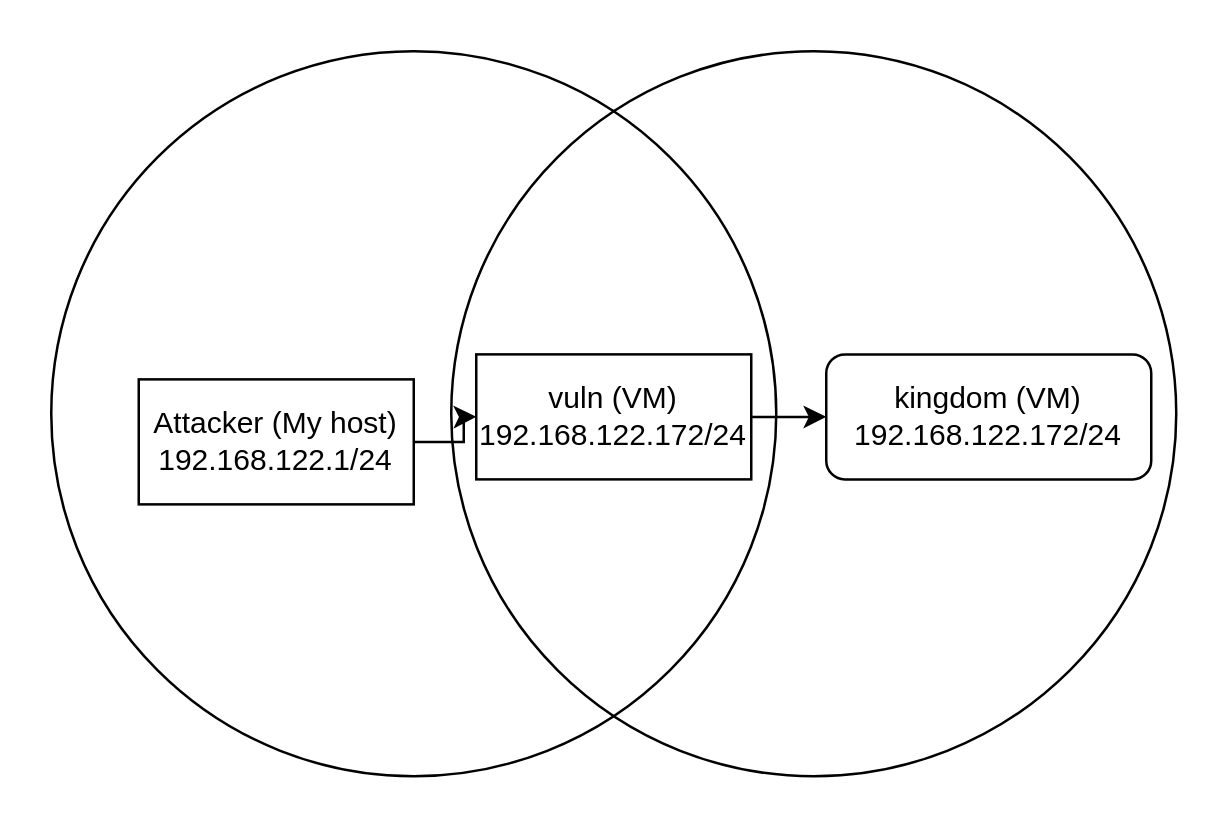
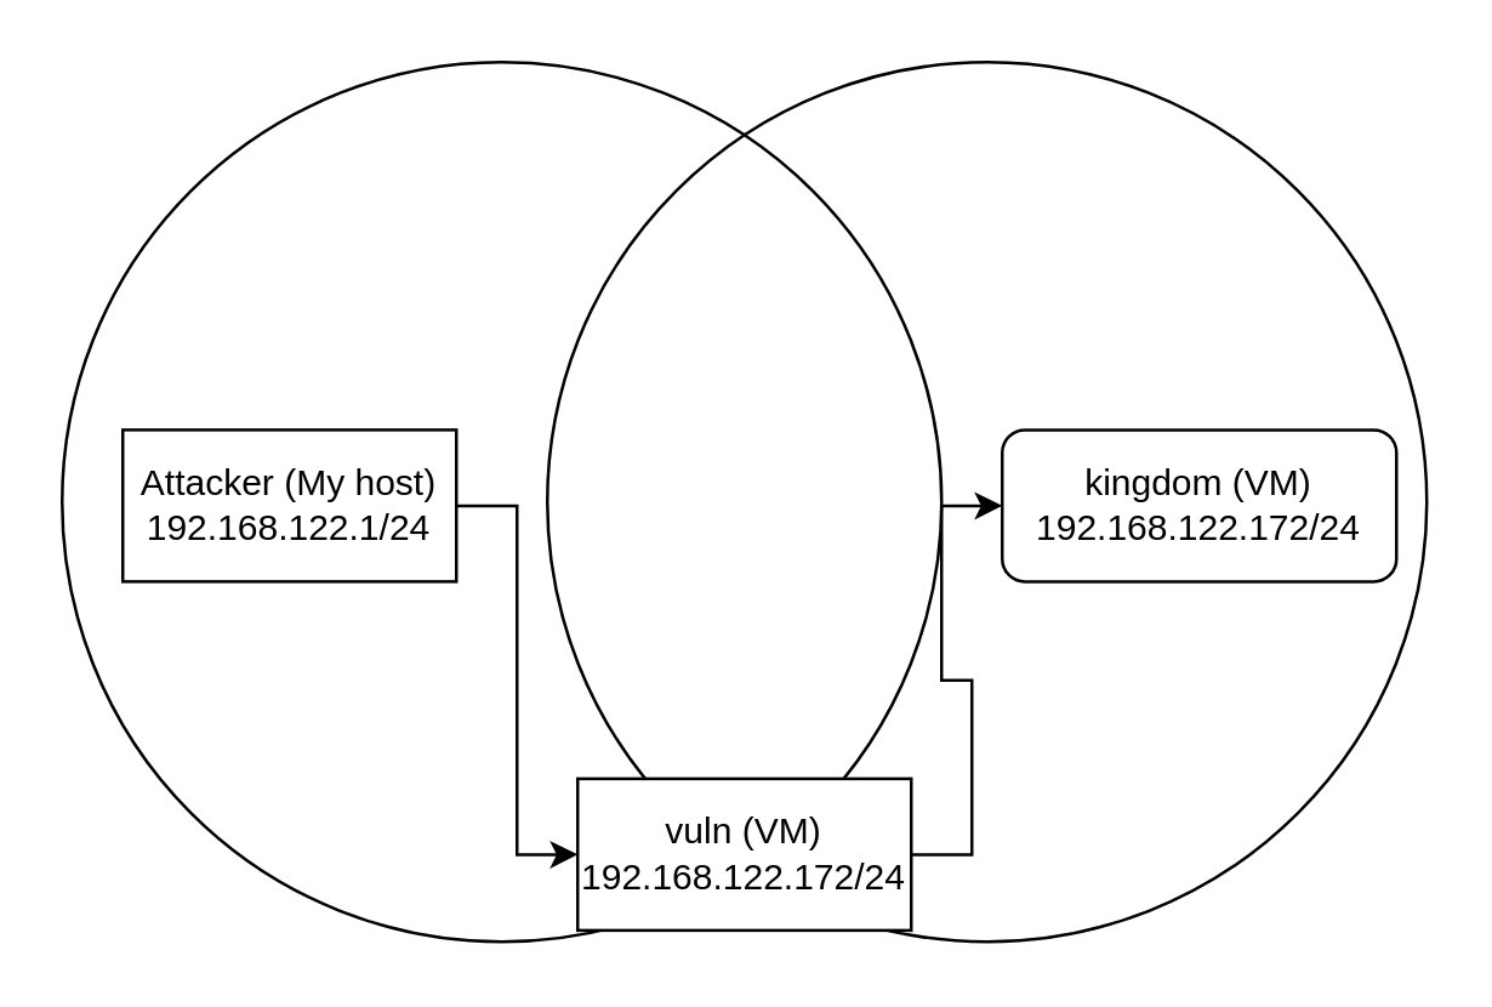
  <mxCell id="0" />
  <mxCell id="1" parent="0" />
  <mxCell id="2" value="" style="ellipse;whiteSpace=wrap;html=1;fillColor=none;" vertex="1" parent="1"><mxGeometry x="20" y="20" width="290" height="290" as="geometry" /></mxCell>
  <mxCell id="3" value="" style="ellipse;whiteSpace=wrap;html=1;fillColor=none;" vertex="1" parent="1"><mxGeometry x="180" y="20" width="290" height="290" as="geometry" /></mxCell>
  <mxCell id="4" style="edgeStyle=orthogonalEdgeStyle;rounded=0;orthogonalLoop=1;jettySize=auto;html=1;entryX=0;entryY=0.5;entryDx=0;entryDy=0;" edge="1" parent="1" source="5" target="6"><mxGeometry relative="1" as="geometry" /></mxCell>
- <mxCell id="5" value="vuln (VM)&lt;br&gt;192.168.122.172/24" style="rounded=0;whiteSpace=wrap;html=1;" vertex="1" parent="1"><mxGeometry x="190" y="141.25" width="110" height="50" as="geometry" /></mxCell>
+ <mxCell id="5" value="vuln (VM)&lt;br&gt;192.168.122.172/24" style="rounded=0;whiteSpace=wrap;html=1;" vertex="1" parent="1"><mxGeometry x="190" y="256.25" width="110" height="50" as="geometry" /></mxCell>
  <mxCell id="6" value="kingdom (VM)&lt;br&gt;192.168.122.172/24" style="whiteSpace=wrap;html=1;rounded=1;" vertex="1" parent="1"><mxGeometry x="330" y="141.25" width="130" height="50" as="geometry" /></mxCell>
  <mxCell id="7" style="edgeStyle=orthogonalEdgeStyle;rounded=0;orthogonalLoop=1;jettySize=auto;html=1;entryX=0;entryY=0.5;entryDx=0;entryDy=0;" edge="1" parent="1" source="8" target="5"><mxGeometry relative="1" as="geometry" /></mxCell>
- <mxCell id="8" value="Attacker (My host)&lt;div&gt;192.168.122.1/24&lt;/div&gt;" style="rounded=0;whiteSpace=wrap;html=1;" vertex="1" parent="1"><mxGeometry x="55" y="151.25" width="110" height="50" as="geometry" /></mxCell>
+ <mxCell id="8" value="Attacker (My host)&lt;div&gt;192.168.122.1/24&lt;/div&gt;" style="rounded=0;whiteSpace=wrap;html=1;" vertex="1" parent="1"><mxGeometry x="40" y="141.25" width="110" height="50" as="geometry" /></mxCell>
